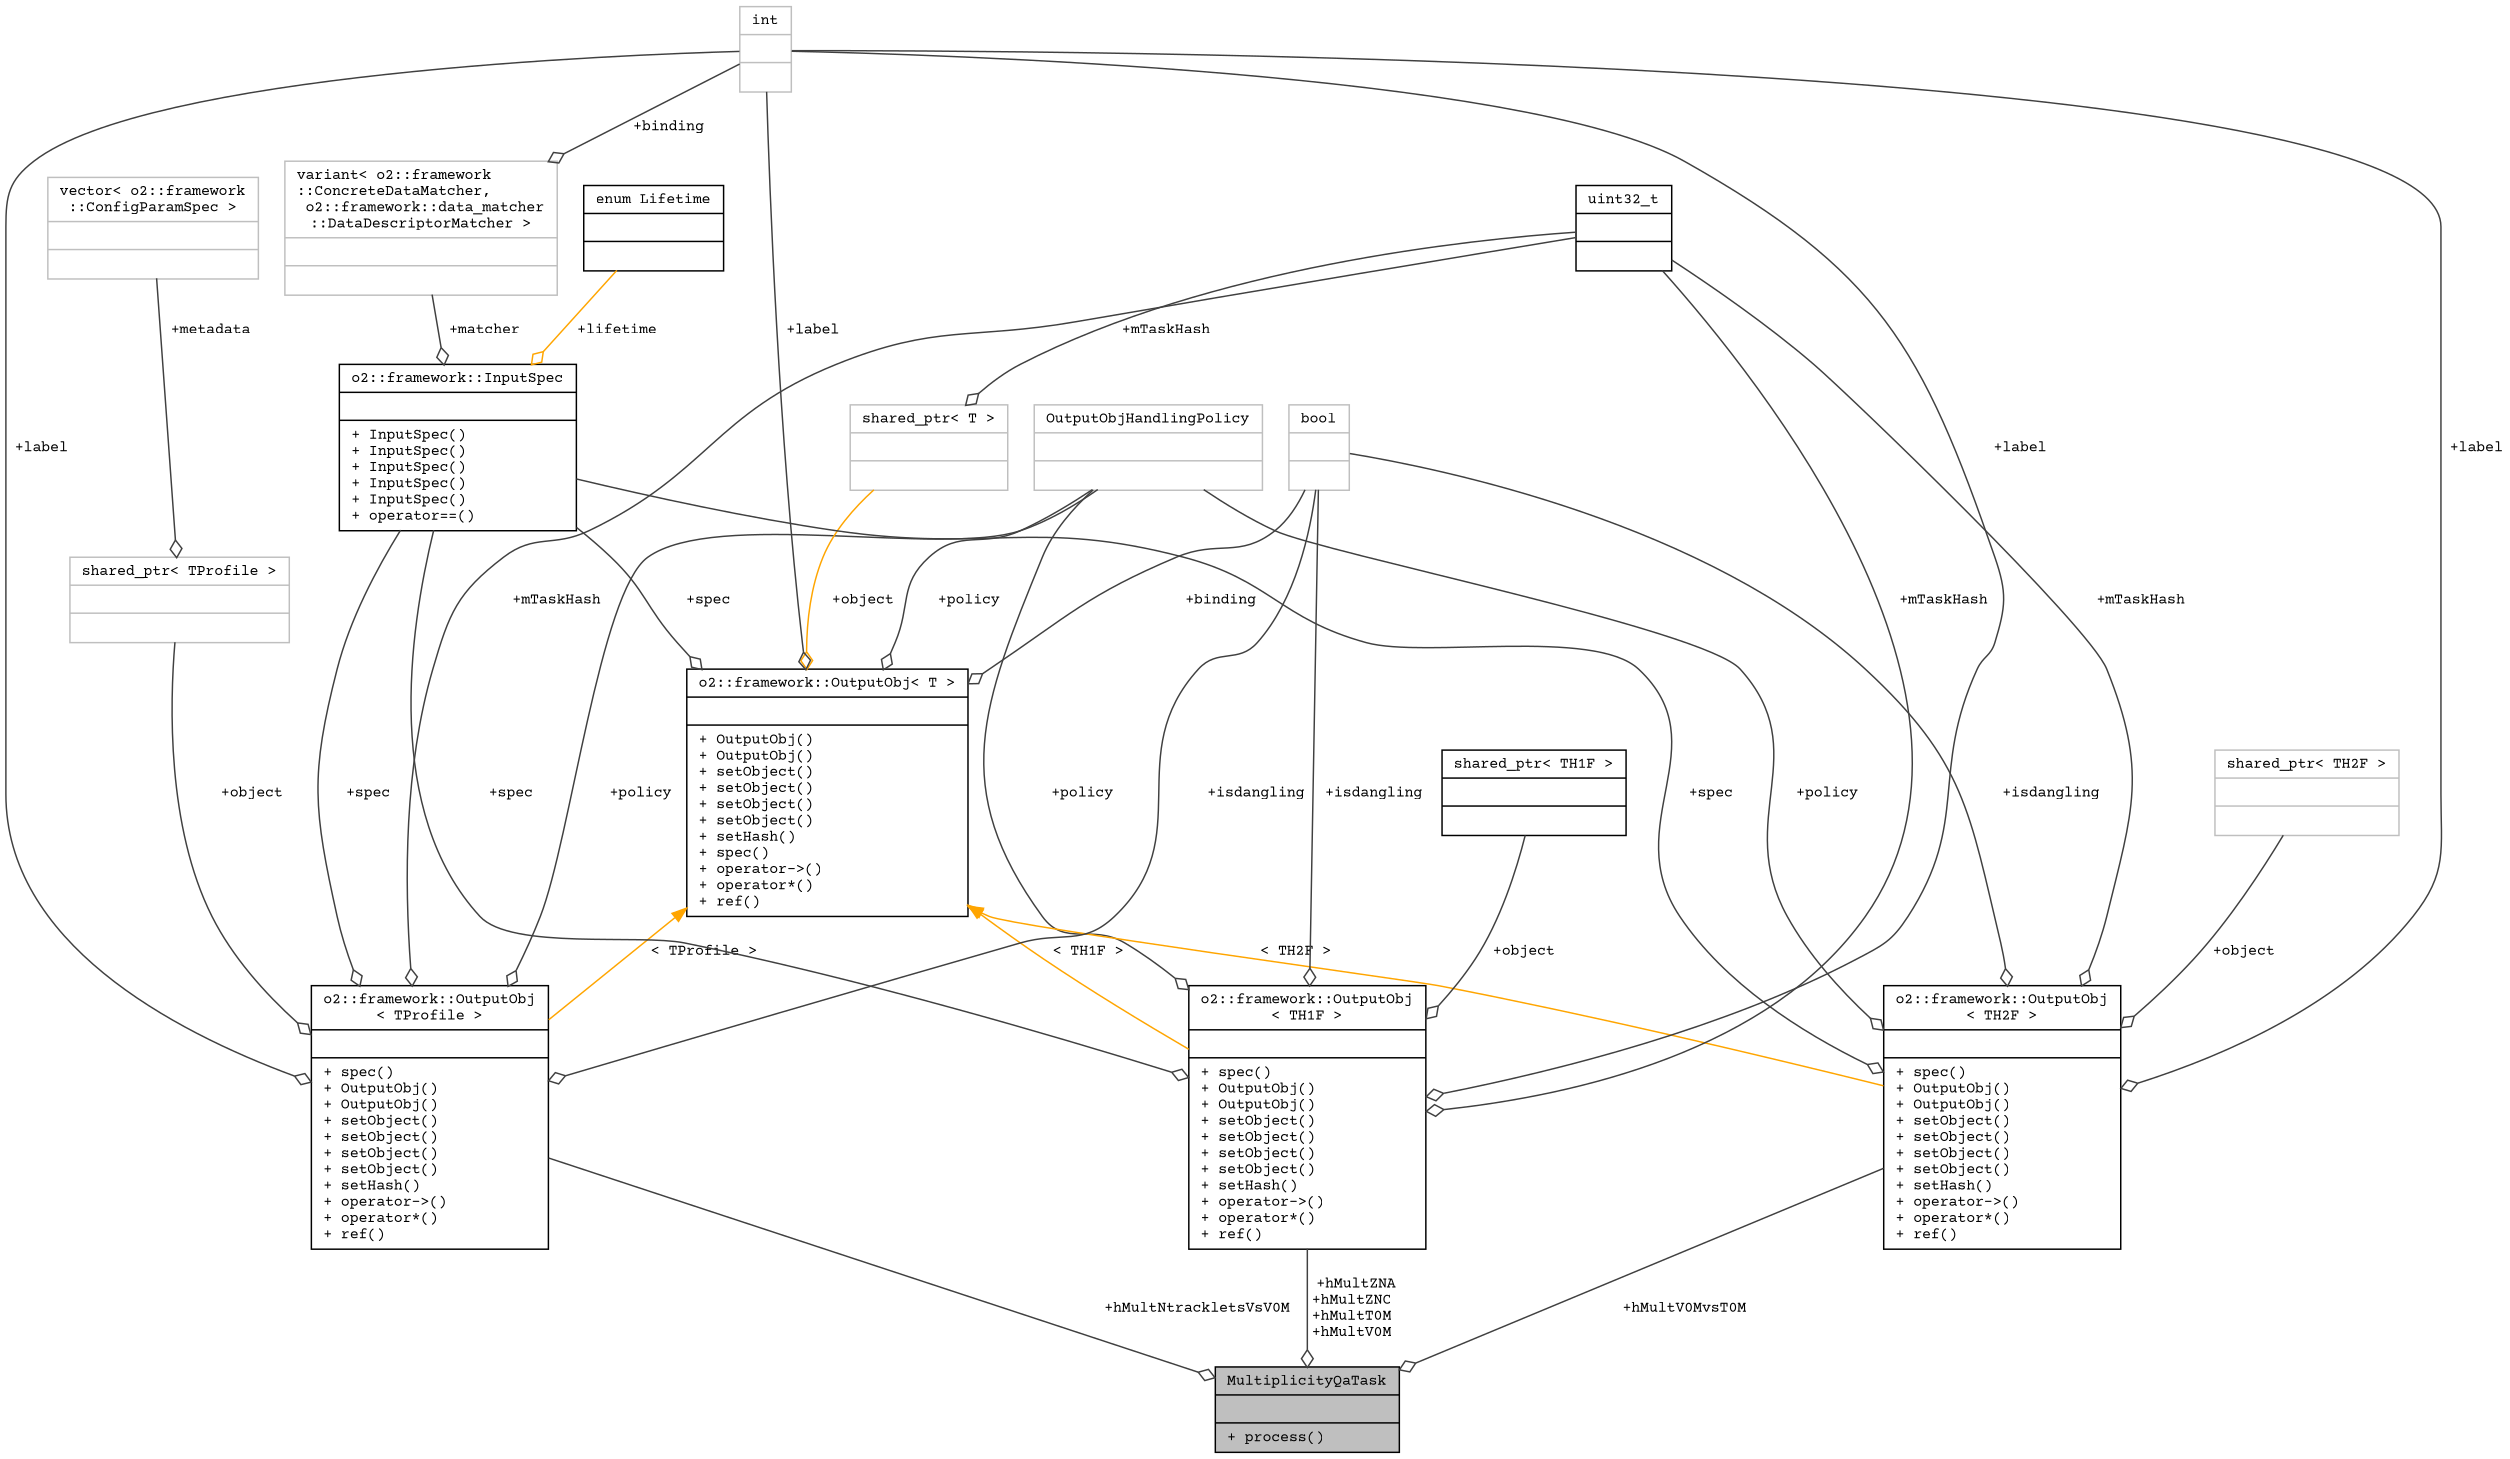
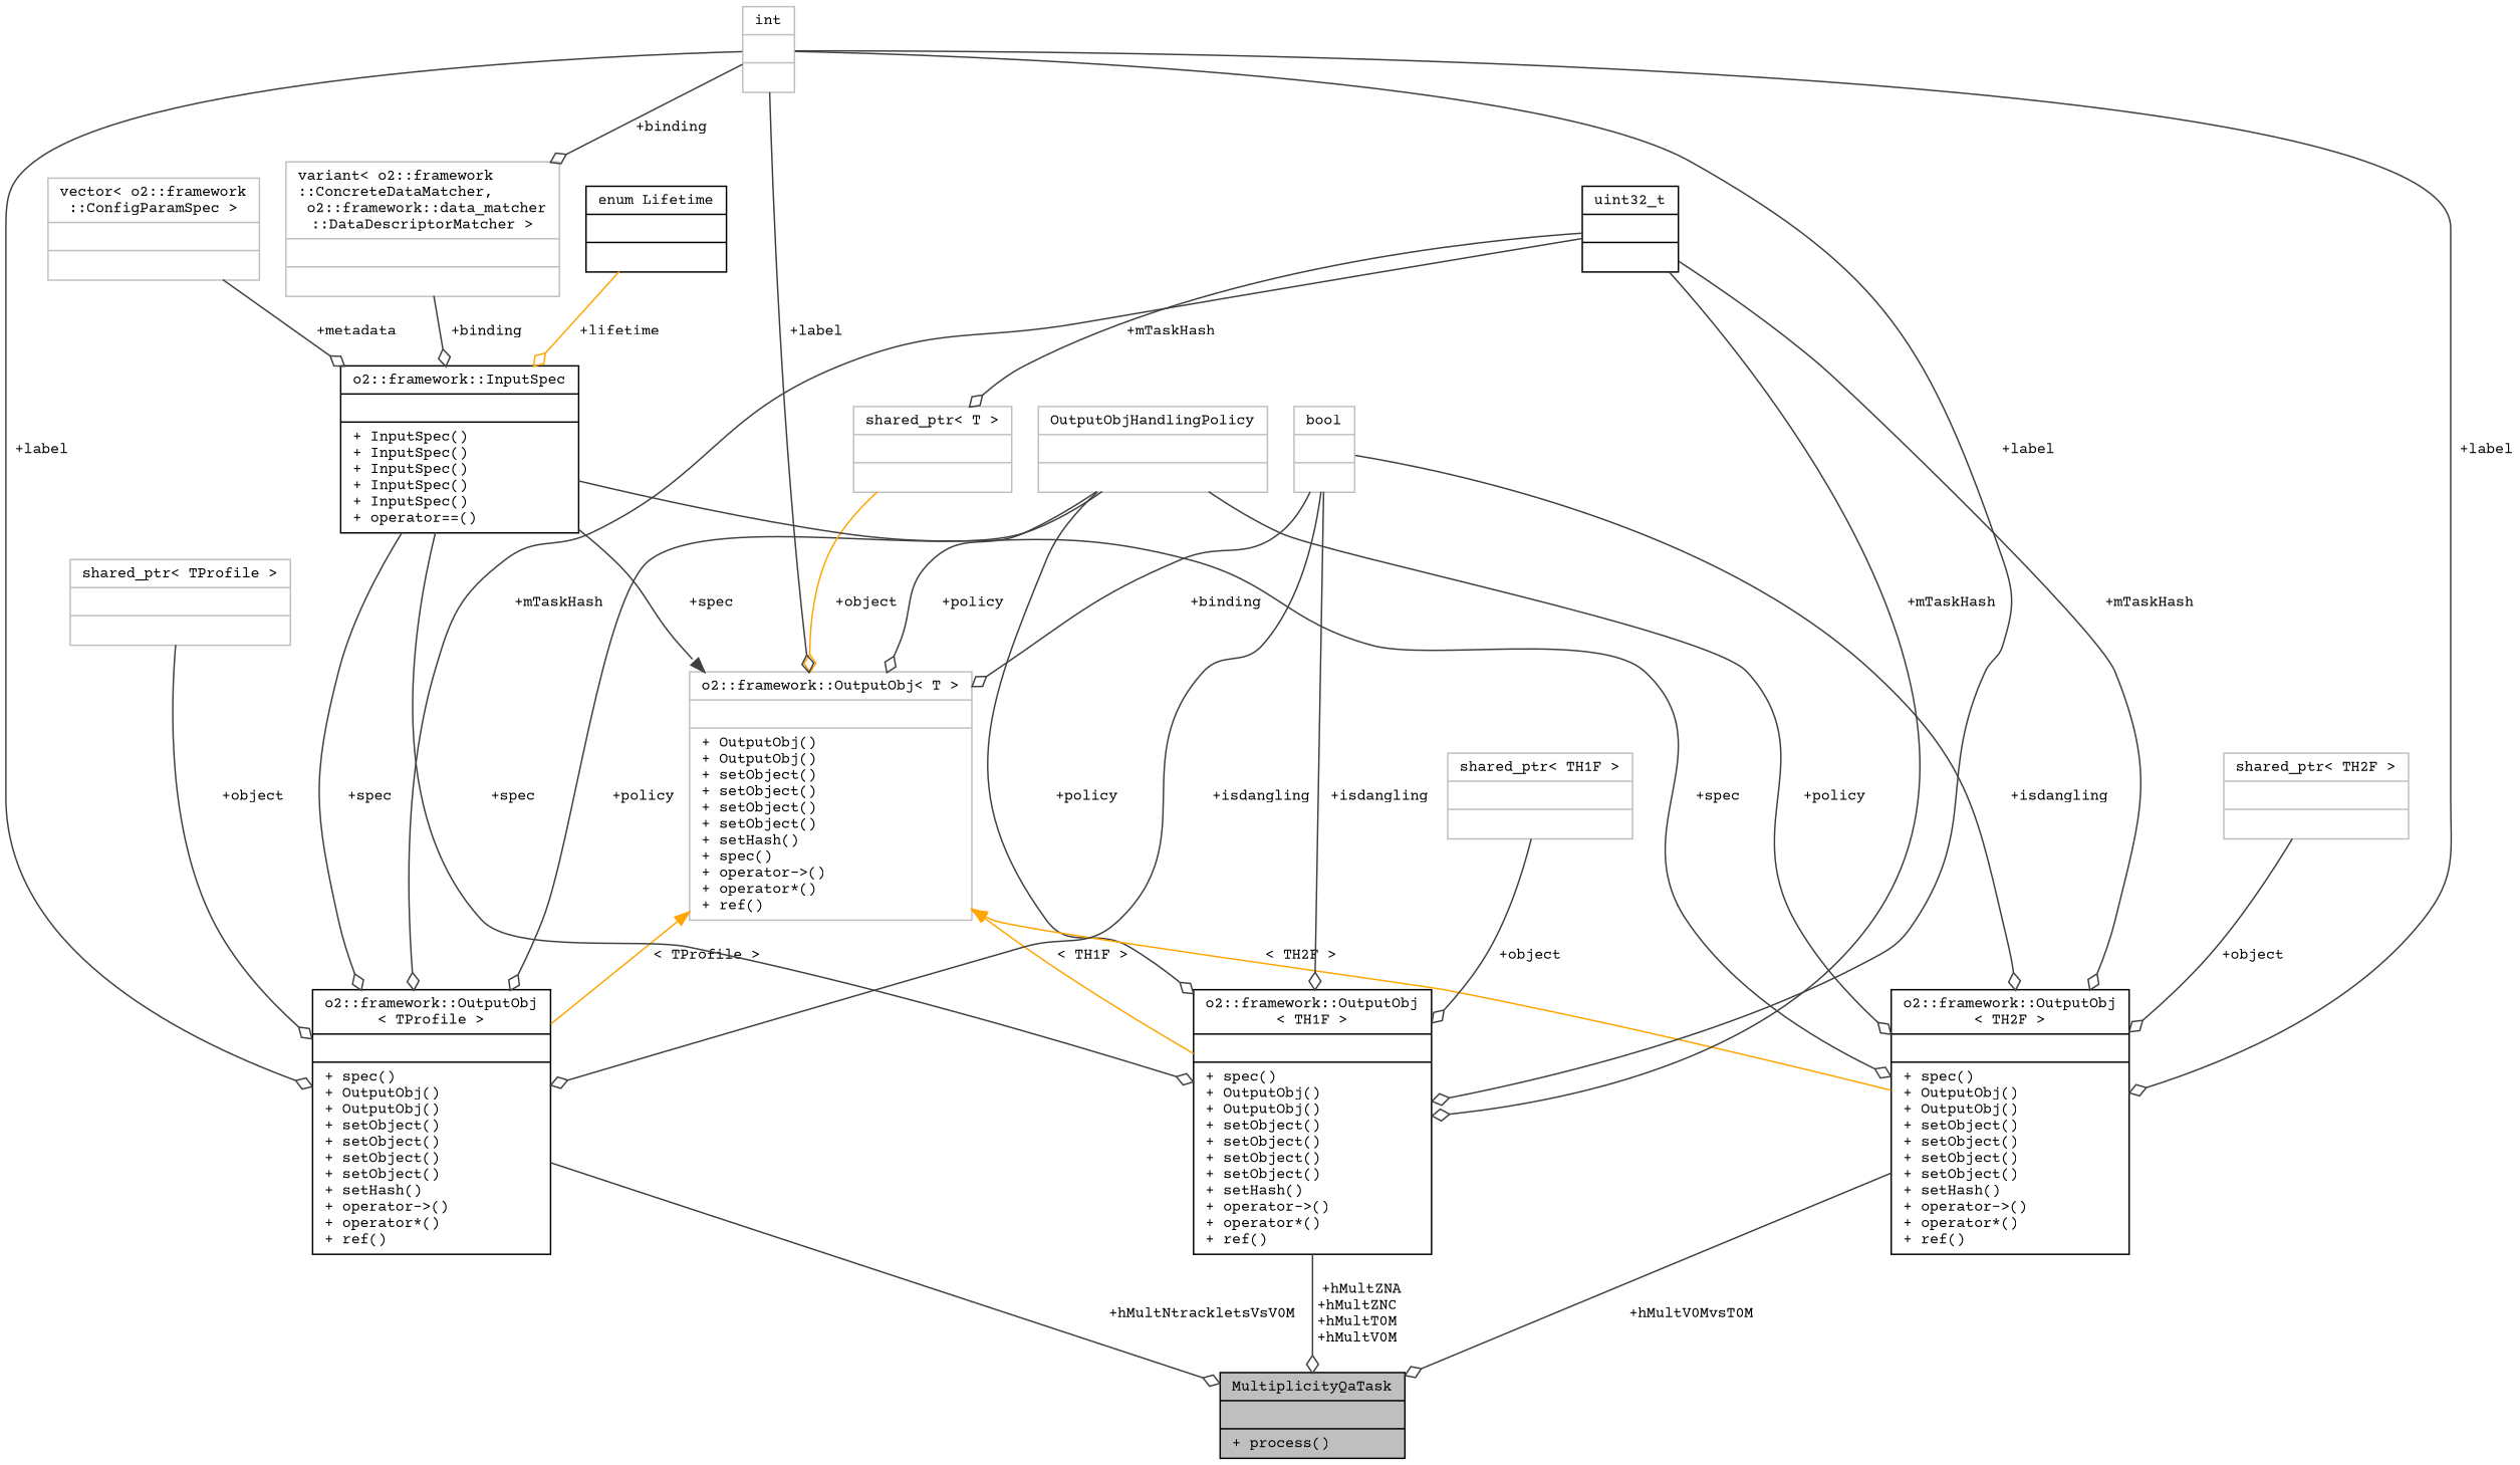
  digraph {
    fontname="Courier Prime"
    node [color=grey75 fontname="Courier Prime" fontsize=10 shape=record]
    edge [arrowhead=odiamond color=grey25 fontname="Courier Prime" fontsize=10 labelfontname=Helvetica labelfontsize=10 style=solid]
    n1 [color=black fillcolor=grey75 fontcolor=black height=0.2 label="{MultiplicityQaTask\n||+ process()\l}" style=filled width=0.4]
    n2 [color=black height=0.2 label="{o2::framework::OutputObj\l\< TProfile \>\n||+ spec()\l+ OutputObj()\l+ OutputObj()\l+ setObject()\l+ setObject()\l+ setObject()\l+ setObject()\l+ setHash()\l+ operator-\>()\l+ operator*()\l+ ref()\l}" width=0.4]
    n3 [height=0.2 label="{OutputObjHandlingPolicy\n||}" width=0.4]
-   n4 [color=black height=0.2 label="{o2::framework::OutputObj\< T \>\n||+ OutputObj()\l+ OutputObj()\l+ setObject()\l+ setObject()\l+ setObject()\l+ setObject()\l+ setHash()\l+ spec()\l+ operator-\>()\l+ operator*()\l+ ref()\l}" width=0.4]
+   n4 [height=0.2 label="{o2::framework::OutputObj\< T \>\n||+ OutputObj()\l+ OutputObj()\l+ setObject()\l+ setObject()\l+ setObject()\l+ setObject()\l+ setHash()\l+ spec()\l+ operator-\>()\l+ operator*()\l+ ref()\l}" width=0.4]
    n5 [color=black height=0.2 label="{o2::framework::OutputObj\l\< TH2F \>\n||+ spec()\l+ OutputObj()\l+ OutputObj()\l+ setObject()\l+ setObject()\l+ setObject()\l+ setObject()\l+ setHash()\l+ operator-\>()\l+ operator*()\l+ ref()\l}" width=0.4]
    n6 [color=black height=0.2 label="{o2::framework::OutputObj\l\< TH1F \>\n||+ spec()\l+ OutputObj()\l+ OutputObj()\l+ setObject()\l+ setObject()\l+ setObject()\l+ setObject()\l+ setHash()\l+ operator-\>()\l+ operator*()\l+ ref()\l}" width=0.4]
    n7 [color=black height=0.2 label="{uint32_t\n||}" width=0.4]
    n8 [height=0.2 label="{shared_ptr\< T \>\n||}" width=0.4]
    n9 [height=0.2 label="{shared_ptr\< TProfile \>\n||}" width=0.4]
    n10 [height=0.2 label="{int\n||}" width=0.4]
    n11 [height=0.2 label="{variant\< o2::framework\l::ConcreteDataMatcher,\l o2::framework::data_matcher\l::DataDescriptorMatcher \>\n||}" width=0.4]
    n12 [color=black height=0.2 label="{o2::framework::InputSpec\n||+ InputSpec()\l+ InputSpec()\l+ InputSpec()\l+ InputSpec()\l+ InputSpec()\l+ operator==()\l}" width=0.4]
    n13 [height=0.2 label="{bool\n||}" width=0.4]
    n14 [height=0.2 label="{vector\< o2::framework\l::ConfigParamSpec \>\n||}" width=0.4]
    n15 [color=black height=0.2 label="{enum Lifetime\n||}" width=0.4]
    n16 [height=0.2 label="{shared_ptr\< TH2F \>\n||}" width=0.4]
-   n17 [color=black height=0.2 label="{shared_ptr\< TH1F \>\n||}" width=0.4]
+   n17 [height=0.2 label="{shared_ptr\< TH1F \>\n||}" width=0.4]
    n2 -> n1 [label=" +hMultNtrackletsVsV0M"]
    n3 -> n2 [label=" +policy"]
    n3 -> n4 [label=" +policy"]
    n3 -> n5 [label=" +policy"]
    n3 -> n6 [label=" +policy"]
    n4 -> n2 [color=orange dir=back label=" \< TProfile \>" arrowhead=""]
    n4 -> n5 [color=orange dir=back label=" \< TH2F \>" arrowhead=""]
    n4 -> n6 [color=orange dir=back label=" \< TH1F \>" arrowhead=""]
    n5 -> n1 [label=" +hMultV0MvsT0M"]
    n6 -> n1 [label=" +hMultZNA\n+hMultZNC\n+hMultT0M\n+hMultV0M"]
    n7 -> n2 [label=" +mTaskHash"]
    n7 -> n5 [label=" +mTaskHash"]
    n7 -> n6 [label=" +mTaskHash"]
    n7 -> n8 [label=" +mTaskHash"]
    n8 -> n4 [color=orange label=" +object"]
    n9 -> n2 [label=" +object"]
    n10 -> n2 [label=" +label"]
    n10 -> n4 [label=" +label"]
    n10 -> n5 [label=" +label"]
    n10 -> n6 [label=" +label"]
    n10 -> n11 [label=" +binding"]
-   n11 -> n12 [label=" +matcher"]
+   n11 -> n12 [label=" +binding"]
    n12 -> n2 [label=" +spec"]
-   n12 -> n4 [label=" +spec"]
+   n12 -> n4 [arrowhead=normal label=" +spec"]
    n12 -> n5 [label=" +spec"]
    n12 -> n6 [label=" +spec"]
    n13 -> n2 [label=" +isdangling"]
    n13 -> n4 [label=" +binding"]
    n13 -> n5 [label=" +isdangling"]
    n13 -> n6 [label=" +isdangling"]
-   n14 -> n9 [label=" +metadata"]
+   n14 -> n12 [label=" +metadata"]
    n15 -> n12 [color=orange label=" +lifetime"]
    n16 -> n5 [label=" +object"]
    n17 -> n6 [label=" +object"]
  }
